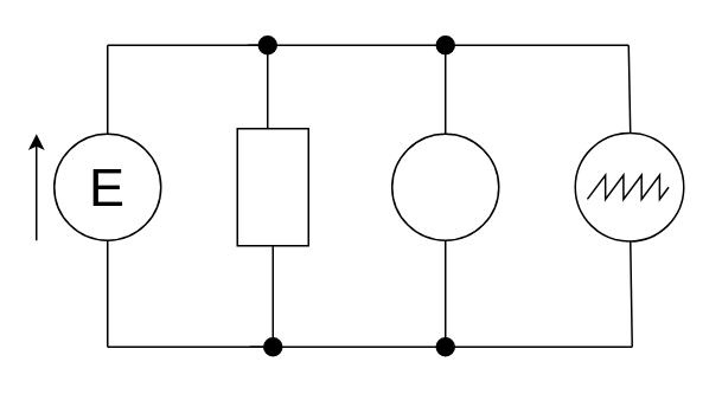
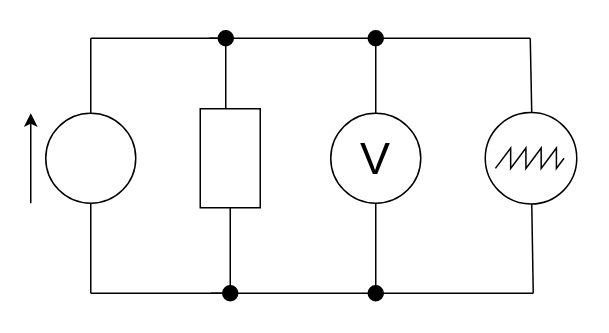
  <mxCell id="0" />
  <mxCell id="1" parent="0" />
  <mxCell id="2" value="" style="ellipse;whiteSpace=wrap;html=1;aspect=fixed;" vertex="1" parent="1"><mxGeometry x="30" y="75" width="60" height="60" as="geometry" /></mxCell>
- <mxCell id="3" value="E" style="text;html=1;strokeColor=none;fillColor=none;align=center;verticalAlign=middle;whiteSpace=wrap;rounded=0;fontSize=30;" vertex="1" parent="1"><mxGeometry x="30" y="90" width="60" height="30" as="geometry" /></mxCell>
  <mxCell id="4" value="" style="endArrow=classic;html=1;rounded=0;fontSize=35;" edge="1" parent="1"><mxGeometry width="50" height="50" relative="1" as="geometry"><mxPoint x="20" y="135" as="sourcePoint" /><mxPoint x="20" y="75" as="targetPoint" /></mxGeometry></mxCell>
  <mxCell id="5" value="" style="endArrow=none;html=1;rounded=0;fontSize=35;exitX=0.5;exitY=0;exitDx=0;exitDy=0;" edge="1" parent="1" source="2"><mxGeometry width="50" height="50" relative="1" as="geometry"><mxPoint x="330" y="185" as="sourcePoint" /><mxPoint x="60" y="25" as="targetPoint" /></mxGeometry></mxCell>
  <mxCell id="6" value="" style="endArrow=none;html=1;rounded=0;fontSize=35;entryX=0.5;entryY=1;entryDx=0;entryDy=0;" edge="1" parent="1" target="2"><mxGeometry width="50" height="50" relative="1" as="geometry"><mxPoint x="60" y="195" as="sourcePoint" /><mxPoint x="380" y="135" as="targetPoint" /></mxGeometry></mxCell>
  <mxCell id="7" value="" style="endArrow=none;html=1;rounded=0;fontSize=35;" edge="1" parent="1"><mxGeometry width="50" height="50" relative="1" as="geometry"><mxPoint x="150" y="25" as="sourcePoint" /><mxPoint x="60" y="25" as="targetPoint" /></mxGeometry></mxCell>
  <mxCell id="8" value="" style="rounded=0;whiteSpace=wrap;html=1;fontSize=35;rotation=90;" vertex="1" parent="1"><mxGeometry x="120" y="85" width="66" height="40" as="geometry" /></mxCell>
  <mxCell id="9" value="" style="endArrow=none;html=1;rounded=0;fontSize=35;" edge="1" parent="1"><mxGeometry width="50" height="50" relative="1" as="geometry"><mxPoint x="153" y="195" as="sourcePoint" /><mxPoint x="60" y="195" as="targetPoint" /></mxGeometry></mxCell>
  <mxCell id="10" value="" style="endArrow=none;html=1;rounded=0;fontSize=30;exitX=0;exitY=0.5;exitDx=0;exitDy=0;" edge="1" parent="1"><mxGeometry width="50" height="50" relative="1" as="geometry"><mxPoint x="150" y="72" as="sourcePoint" /><mxPoint x="150" y="25" as="targetPoint" /></mxGeometry></mxCell>
  <mxCell id="11" value="" style="endArrow=none;html=1;rounded=0;fontSize=30;entryX=1;entryY=0.5;entryDx=0;entryDy=0;" edge="1" parent="1" target="8"><mxGeometry width="50" height="50" relative="1" as="geometry"><mxPoint x="153" y="195" as="sourcePoint" /><mxPoint x="320" y="95" as="targetPoint" /></mxGeometry></mxCell>
  <mxCell id="12" value="" style="ellipse;whiteSpace=wrap;html=1;aspect=fixed;fontSize=30;" vertex="1" parent="1"><mxGeometry x="220" y="75" width="60" height="60" as="geometry" /></mxCell>
+ <mxCell id="13" value="V" style="text;html=1;strokeColor=none;fillColor=none;align=center;verticalAlign=middle;whiteSpace=wrap;rounded=0;fontSize=30;" vertex="1" parent="1"><mxGeometry x="220" y="90" width="60" height="30" as="geometry" /></mxCell>
  <mxCell id="14" value="" style="endArrow=none;html=1;rounded=0;fontSize=30;entryX=0.5;entryY=0;entryDx=0;entryDy=0;" edge="1" parent="1"><mxGeometry width="50" height="50" relative="1" as="geometry"><mxPoint x="353" y="25" as="sourcePoint" /><mxPoint x="354" y="75" as="targetPoint" /></mxGeometry></mxCell>
  <mxCell id="15" value="" style="endArrow=none;html=1;rounded=0;fontSize=30;" edge="1" parent="1"><mxGeometry width="50" height="50" relative="1" as="geometry"><mxPoint x="354" y="135" as="sourcePoint" /><mxPoint x="355" y="195" as="targetPoint" /></mxGeometry></mxCell>
  <mxCell id="16" value="" style="endArrow=none;html=1;rounded=0;fontSize=30;" edge="1" parent="1"><mxGeometry width="50" height="50" relative="1" as="geometry"><mxPoint x="140" y="195" as="sourcePoint" /><mxPoint x="355" y="195" as="targetPoint" /></mxGeometry></mxCell>
  <mxCell id="17" value="" style="endArrow=none;html=1;rounded=0;fontSize=30;" edge="1" parent="1"><mxGeometry width="50" height="50" relative="1" as="geometry"><mxPoint x="139" y="25" as="sourcePoint" /><mxPoint x="353" y="25" as="targetPoint" /></mxGeometry></mxCell>
  <mxCell id="18" value="" style="endArrow=none;html=1;rounded=0;fontSize=30;entryX=0.5;entryY=0;entryDx=0;entryDy=0;" edge="1" parent="1" target="12"><mxGeometry width="50" height="50" relative="1" as="geometry"><mxPoint x="250" y="25" as="sourcePoint" /><mxPoint x="250" y="45" as="targetPoint" /></mxGeometry></mxCell>
  <mxCell id="19" value="" style="endArrow=none;html=1;rounded=0;fontSize=30;entryX=0.5;entryY=1;entryDx=0;entryDy=0;" edge="1" parent="1" target="12"><mxGeometry width="50" height="50" relative="1" as="geometry"><mxPoint x="250" y="195" as="sourcePoint" /><mxPoint x="250" y="45" as="targetPoint" /></mxGeometry></mxCell>
  <mxCell id="20" value="" style="perimeter=ellipsePerimeter;verticalLabelPosition=bottom;shadow=0;dashed=0;align=center;html=1;verticalAlign=top;shape=mxgraph.electrical.instruments.oscilloscope;fontSize=30;fontStyle=1" vertex="1" parent="1"><mxGeometry x="323" y="70" width="61" height="70" as="geometry" /></mxCell>
  <mxCell id="21" value="" style="ellipse;whiteSpace=wrap;html=1;aspect=fixed;fontSize=30;fillColor=#000000;" vertex="1" parent="1"><mxGeometry x="245" y="20" width="10" height="10" as="geometry" /></mxCell>
  <mxCell id="22" value="" style="ellipse;whiteSpace=wrap;html=1;aspect=fixed;fontSize=30;fillColor=#000000;" vertex="1" parent="1"><mxGeometry x="245" y="190" width="10" height="10" as="geometry" /></mxCell>
  <mxCell id="23" value="" style="ellipse;whiteSpace=wrap;html=1;aspect=fixed;fontSize=30;fillColor=#000000;" vertex="1" parent="1"><mxGeometry x="148" y="190" width="10" height="10" as="geometry" /></mxCell>
  <mxCell id="24" value="" style="ellipse;whiteSpace=wrap;html=1;aspect=fixed;fontSize=30;fillColor=#000000;" vertex="1" parent="1"><mxGeometry x="145" y="20" width="10" height="10" as="geometry" /></mxCell>
